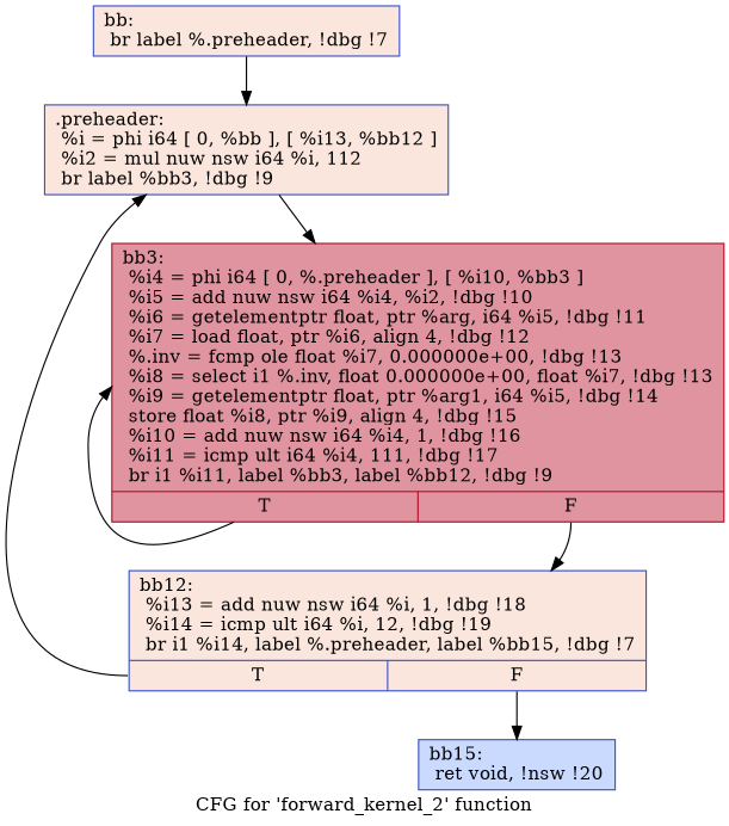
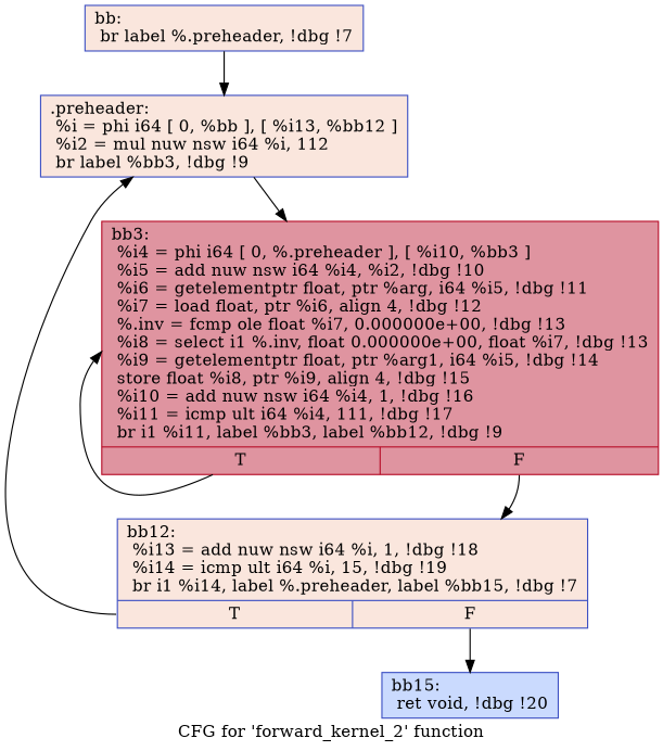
  digraph {
    label="CFG for 'forward_kernel_2' function"
    node [color="#3d50c3ff" fillcolor="#f3c7b170" shape=record style=filled]
    n1 [label="{bb:\l  br label %.preheader, !dbg !7\l}"]
    n2 [label="{.preheader:                                       \l  %i = phi i64 [ 0, %bb ], [ %i13, %bb12 ]\l  %i2 = mul nuw nsw i64 %i, 112\l  br label %bb3, !dbg !9\l}"]
    n3 [color="#b70d28ff" fillcolor="#b70d2870" label="{bb3:                                              \l  %i4 = phi i64 [ 0, %.preheader ], [ %i10, %bb3 ]\l  %i5 = add nuw nsw i64 %i4, %i2, !dbg !10\l  %i6 = getelementptr float, ptr %arg, i64 %i5, !dbg !11\l  %i7 = load float, ptr %i6, align 4, !dbg !12\l  %.inv = fcmp ole float %i7, 0.000000e+00, !dbg !13\l  %i8 = select i1 %.inv, float 0.000000e+00, float %i7, !dbg !13\l  %i9 = getelementptr float, ptr %arg1, i64 %i5, !dbg !14\l  store float %i8, ptr %i9, align 4, !dbg !15\l  %i10 = add nuw nsw i64 %i4, 1, !dbg !16\l  %i11 = icmp ult i64 %i4, 111, !dbg !17\l  br i1 %i11, label %bb3, label %bb12, !dbg !9\l|{<s0>T|<s1>F}}"]
-   n4 [label="{bb12:                                             \l  %i13 = add nuw nsw i64 %i, 1, !dbg !18\l  %i14 = icmp ult i64 %i, 12, !dbg !19\l  br i1 %i14, label %.preheader, label %bb15, !dbg !7\l|{<s0>T|<s1>F}}"]
-   n5 [fillcolor="#88abfd70" label="{bb15:                                             \l  ret void, !nsw !20\l}"]
+   n4 [label="{bb12:                                             \l  %i13 = add nuw nsw i64 %i, 1, !dbg !18\l  %i14 = icmp ult i64 %i, 15, !dbg !19\l  br i1 %i14, label %.preheader, label %bb15, !dbg !7\l|{<s0>T|<s1>F}}"]
+   n5 [fillcolor="#88abfd70" label="{bb15:                                             \l  ret void, !dbg !20\l}"]
    n1 -> n2
    n2 -> n3
    n3 -> n3 [tailport=s0]
    n3 -> n4 [tailport=s1]
    n4 -> n2 [tailport=s0]
    n4 -> n5 [tailport=s1]
  }
